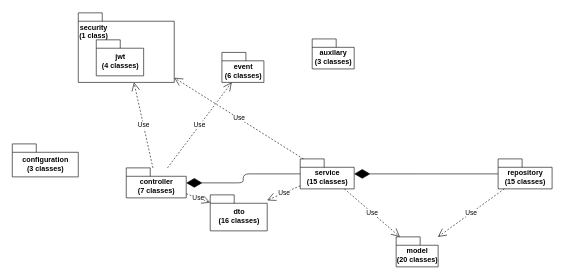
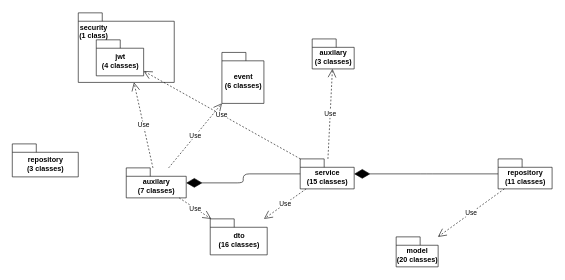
  <mxCell id="0" />
  <mxCell id="1" parent="0" />
- <mxCell id="2" value="controller&lt;br&gt;(7 classes)&lt;br&gt;" style="shape=folder;fontStyle=1;spacingTop=10;tabWidth=40;tabHeight=14;tabPosition=left;html=1;" vertex="1" parent="1"><mxGeometry x="210" y="279" width="100" height="50" as="geometry" /></mxCell>
+ <mxCell id="2" value="auxilary&lt;br&gt;(7 classes)&lt;br&gt;" style="shape=folder;fontStyle=1;spacingTop=10;tabWidth=40;tabHeight=14;tabPosition=left;html=1;" vertex="1" parent="1"><mxGeometry x="210" y="279" width="100" height="50" as="geometry" /></mxCell>
  <mxCell id="3" value="service&lt;br&gt;(15 classes)&lt;br&gt;" style="shape=folder;fontStyle=1;spacingTop=10;tabWidth=40;tabHeight=14;tabPosition=left;html=1;" vertex="1" parent="1"><mxGeometry x="500" y="264" width="90" height="50" as="geometry" /></mxCell>
- <mxCell id="4" value="repository&lt;br&gt;(15 classes)&lt;br&gt;" style="shape=folder;fontStyle=1;spacingTop=10;tabWidth=40;tabHeight=14;tabPosition=left;html=1;" vertex="1" parent="1"><mxGeometry x="830" y="264" width="90" height="50" as="geometry" /></mxCell>
+ <mxCell id="4" value="repository&lt;br&gt;(11 classes)&lt;br&gt;" style="shape=folder;fontStyle=1;spacingTop=10;tabWidth=40;tabHeight=14;tabPosition=left;html=1;" vertex="1" parent="1"><mxGeometry x="830" y="264" width="90" height="50" as="geometry" /></mxCell>
  <mxCell id="5" value="" style="group" vertex="1" connectable="0" parent="1"><mxGeometry x="130" y="20.5" width="160" height="116" as="geometry" /></mxCell>
  <mxCell id="6" value="&lt;div style=&quot;text-align: center&quot;&gt;&lt;span&gt;security&lt;/span&gt;&lt;/div&gt;&lt;div style=&quot;text-align: center&quot;&gt;&lt;span&gt;(1 class)&lt;/span&gt;&lt;/div&gt;" style="shape=folder;fontStyle=1;spacingTop=10;tabWidth=40;tabHeight=14;tabPosition=left;html=1;verticalAlign=top;align=left;" vertex="1" parent="5"><mxGeometry width="160" height="116" as="geometry" /></mxCell>
  <mxCell id="7" value="&lt;div style=&quot;text-align: center&quot;&gt;jwt&lt;/div&gt;&lt;div style=&quot;text-align: center&quot;&gt;(4 classes)&lt;/div&gt;" style="shape=folder;fontStyle=1;spacingTop=10;tabWidth=40;tabHeight=14;tabPosition=left;html=1;align=center;" vertex="1" parent="5"><mxGeometry x="30" y="45" width="79" height="60" as="geometry" /></mxCell>
- <mxCell id="8" value="event&lt;br&gt;(6 classes)&lt;br&gt;" style="shape=folder;fontStyle=1;spacingTop=10;tabWidth=40;tabHeight=14;tabPosition=left;html=1;align=center;" vertex="1" parent="1"><mxGeometry x="369.5" y="86.5" width="70" height="50" as="geometry" /></mxCell>
- <mxCell id="9" value="dto&lt;br&gt;(16 classes)&lt;br&gt;" style="shape=folder;fontStyle=1;spacingTop=10;tabWidth=40;tabHeight=14;tabPosition=left;html=1;align=center;" vertex="1" parent="1"><mxGeometry x="350" y="324" width="95" height="60" as="geometry" /></mxCell>
- <mxCell id="10" value="configuration&lt;br&gt;(3 classes)&lt;br&gt;" style="shape=folder;fontStyle=1;spacingTop=10;tabWidth=40;tabHeight=14;tabPosition=left;html=1;align=center;" vertex="1" parent="1"><mxGeometry x="20" y="239" width="110" height="55" as="geometry" /></mxCell>
+ <mxCell id="8" value="event&lt;br&gt;(6 classes)&lt;br&gt;" style="shape=folder;fontStyle=1;spacingTop=10;tabWidth=40;tabHeight=14;tabPosition=left;html=1;align=center;" vertex="1" parent="1"><mxGeometry x="369.5" y="86.5" width="70" height="85" as="geometry" /></mxCell>
+ <mxCell id="9" value="dto&lt;br&gt;(16 classes)&lt;br&gt;" style="shape=folder;fontStyle=1;spacingTop=10;tabWidth=40;tabHeight=14;tabPosition=left;html=1;align=center;" vertex="1" parent="1"><mxGeometry x="350" y="364" width="95" height="60" as="geometry" /></mxCell>
+ <mxCell id="10" value="repository&lt;br&gt;(3 classes)&lt;br&gt;" style="shape=folder;fontStyle=1;spacingTop=10;tabWidth=40;tabHeight=14;tabPosition=left;html=1;align=center;" vertex="1" parent="1"><mxGeometry x="20" y="239" width="110" height="55" as="geometry" /></mxCell>
  <mxCell id="11" value="auxilary&lt;br&gt;(3 classes)&lt;br&gt;" style="shape=folder;fontStyle=1;spacingTop=10;tabWidth=40;tabHeight=14;tabPosition=left;html=1;align=center;" vertex="1" parent="1"><mxGeometry x="520" y="64" width="70" height="50" as="geometry" /></mxCell>
- <mxCell id="12" value="Use" style="endArrow=open;endSize=12;dashed=1;html=1;" edge="1" parent="1" source="3" target="6"><mxGeometry width="160" relative="1" as="geometry"><mxPoint x="580" y="134" as="sourcePoint" /><mxPoint x="740" y="134" as="targetPoint" /></mxGeometry></mxCell>
+ <mxCell id="12" value="Use" style="endArrow=open;endSize=12;dashed=1;html=1;" edge="1" parent="1" source="3" target="11"><mxGeometry width="160" relative="1" as="geometry"><mxPoint x="580" y="134" as="sourcePoint" /><mxPoint x="740" y="134" as="targetPoint" /></mxGeometry></mxCell>
  <mxCell id="13" value="Use" style="endArrow=open;endSize=12;dashed=1;html=1;" edge="1" parent="1" source="2" target="6"><mxGeometry width="160" relative="1" as="geometry"><mxPoint x="360" y="164" as="sourcePoint" /><mxPoint x="520" y="164" as="targetPoint" /></mxGeometry></mxCell>
  <mxCell id="14" value="model&lt;br&gt;(20 classes)&lt;br&gt;" style="shape=folder;fontStyle=1;spacingTop=10;tabWidth=40;tabHeight=14;tabPosition=left;html=1;align=center;" vertex="1" parent="1"><mxGeometry x="660" y="394" width="70" height="50" as="geometry" /></mxCell>
  <mxCell id="15" value="Use" style="endArrow=open;endSize=12;dashed=1;html=1;" edge="1" parent="1" source="2" target="8"><mxGeometry width="160" relative="1" as="geometry"><mxPoint x="210" y="334" as="sourcePoint" /><mxPoint x="370" y="334" as="targetPoint" /></mxGeometry></mxCell>
  <mxCell id="16" value="" style="endArrow=diamondThin;endFill=1;endSize=24;html=1;edgeStyle=orthogonalEdgeStyle;" edge="1" parent="1" source="3" target="2"><mxGeometry width="160" relative="1" as="geometry"><mxPoint x="370" y="314" as="sourcePoint" /><mxPoint x="530" y="314" as="targetPoint" /></mxGeometry></mxCell>
  <mxCell id="17" value="" style="endArrow=diamondThin;endFill=1;endSize=24;html=1;edgeStyle=elbowEdgeStyle;elbow=vertical;" edge="1" parent="1" source="4" target="3"><mxGeometry width="160" relative="1" as="geometry"><mxPoint x="680" y="374" as="sourcePoint" /><mxPoint x="840" y="374" as="targetPoint" /></mxGeometry></mxCell>
  <mxCell id="18" value="Use" style="endArrow=open;endSize=12;dashed=1;html=1;" edge="1" parent="1" source="2" target="9"><mxGeometry width="160" relative="1" as="geometry"><mxPoint x="200" y="484" as="sourcePoint" /><mxPoint x="360" y="484" as="targetPoint" /></mxGeometry></mxCell>
  <mxCell id="19" value="Use" style="endArrow=open;endSize=12;dashed=1;html=1;" edge="1" parent="1" source="3" target="9"><mxGeometry width="160" relative="1" as="geometry"><mxPoint x="470" y="494" as="sourcePoint" /><mxPoint x="630" y="494" as="targetPoint" /></mxGeometry></mxCell>
- <mxCell id="20" value="Use" style="endArrow=open;endSize=12;dashed=1;html=1;" edge="1" parent="1" source="3" target="14"><mxGeometry width="160" relative="1" as="geometry"><mxPoint x="600" y="494" as="sourcePoint" /><mxPoint x="760" y="494" as="targetPoint" /></mxGeometry></mxCell>
+ <mxCell id="20" value="Use" style="endArrow=open;endSize=12;dashed=1;html=1;" edge="1" parent="1" source="3" target="7"><mxGeometry width="160" relative="1" as="geometry"><mxPoint x="600" y="494" as="sourcePoint" /><mxPoint x="760" y="494" as="targetPoint" /></mxGeometry></mxCell>
  <mxCell id="21" value="Use" style="endArrow=open;endSize=12;dashed=1;html=1;" edge="1" parent="1" source="4" target="14"><mxGeometry width="160" relative="1" as="geometry"><mxPoint x="920" y="474" as="sourcePoint" /><mxPoint x="1080" y="474" as="targetPoint" /></mxGeometry></mxCell>
